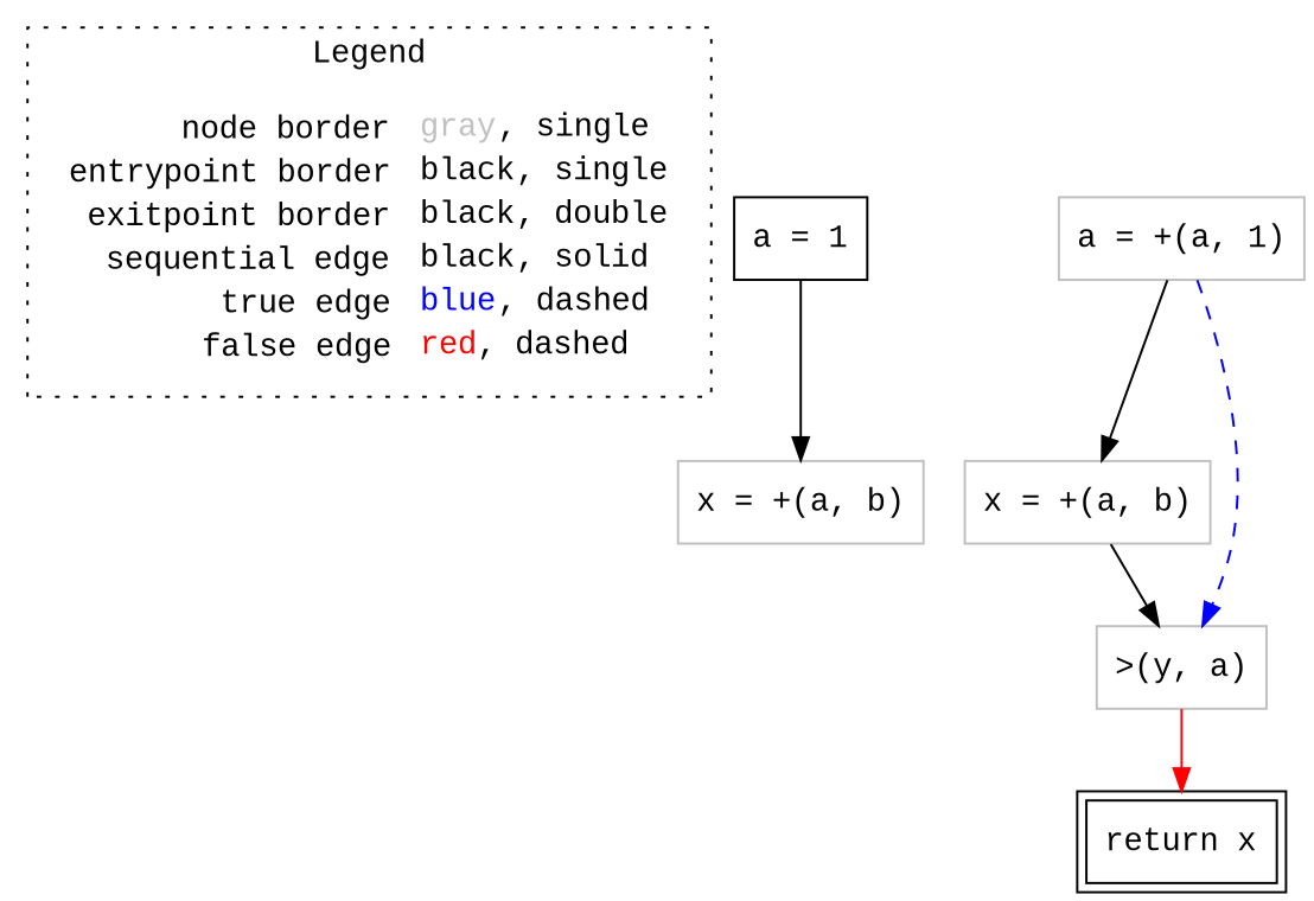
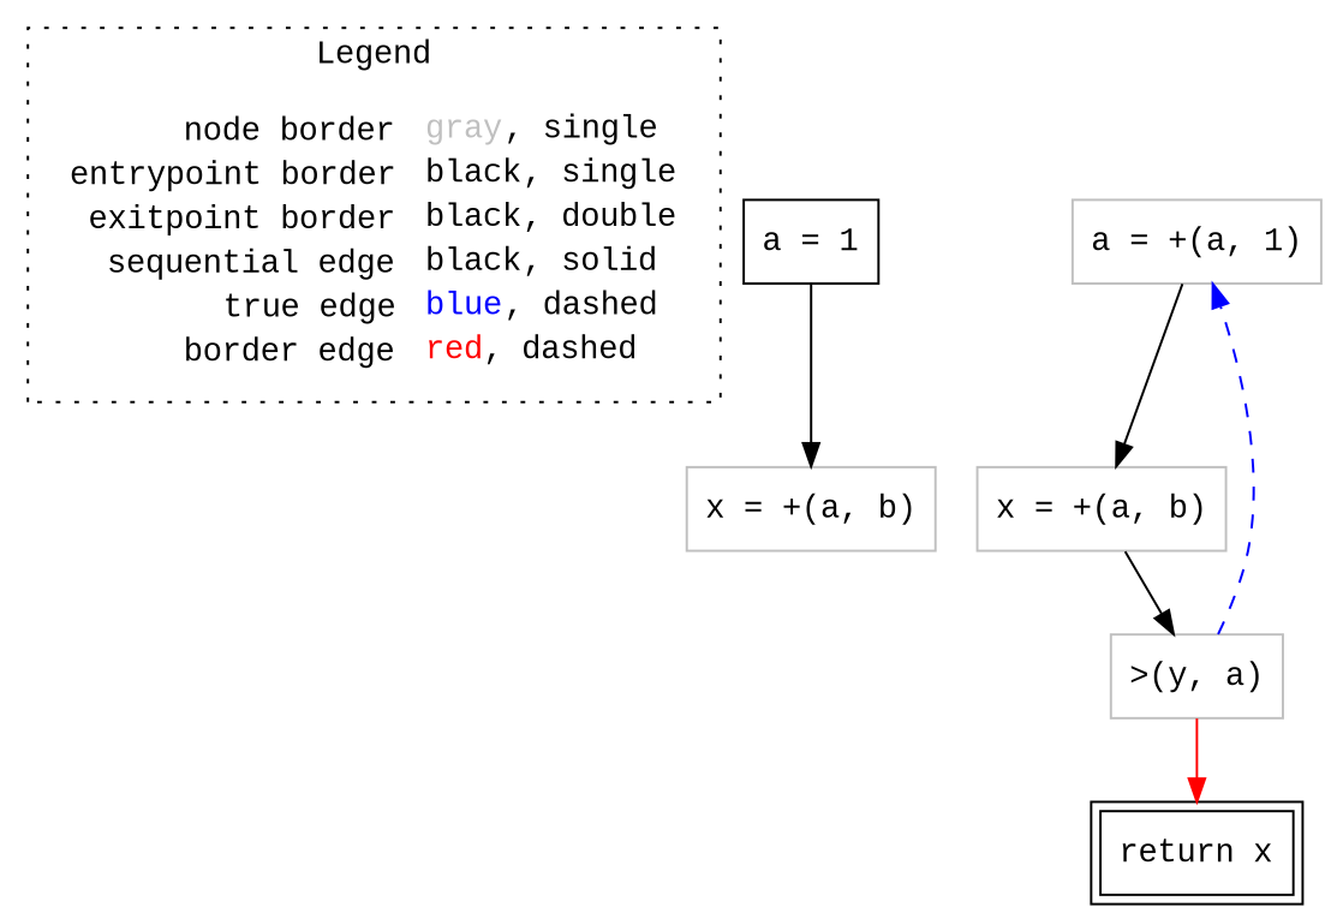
  digraph {
    fontname="Liberation Mono"
    node [fontname="Liberation Mono" shape=rect color=gray]
    edge [color=black fontname="Liberation Mono"]
-   n1 [label=<<table border="0" cellpadding="2" cellspacing="0" cellborder="0"><tr><td align="right">node border&nbsp;</td><td align="left"><font color="gray">gray</font>, single</td></tr><tr><td align="right">entrypoint border&nbsp;</td><td align="left"><font color="black">black</font>, single</td></tr><tr><td align="right">exitpoint border&nbsp;</td><td align="left"><font color="black">black</font>, double</td></tr><tr><td align="right">sequential edge&nbsp;</td><td align="left"><font color="black">black</font>, solid</td></tr><tr><td align="right">true edge&nbsp;</td><td align="left"><font color="blue">blue</font>, dashed</td></tr><tr><td align="right">false edge&nbsp;</td><td align="left"><font color="red">red</font>, dashed</td></tr></table>> shape=plaintext color=""]
+   n1 [label=<<table border="0" cellpadding="2" cellspacing="0" cellborder="0"><tr><td align="right">node border&nbsp;</td><td align="left"><font color="gray">gray</font>, single</td></tr><tr><td align="right">entrypoint border&nbsp;</td><td align="left"><font color="black">black</font>, single</td></tr><tr><td align="right">exitpoint border&nbsp;</td><td align="left"><font color="black">black</font>, double</td></tr><tr><td align="right">sequential edge&nbsp;</td><td align="left"><font color="black">black</font>, solid</td></tr><tr><td align="right">true edge&nbsp;</td><td align="left"><font color="blue">blue</font>, dashed</td></tr><tr><td align="right">border edge&nbsp;</td><td align="left"><font color="red">red</font>, dashed</td></tr></table>> shape=plaintext color=""]
    n2 [color=black label=<a = 1>]
    n3 [label=<x = +(a, b)>]
    n4 [label=<a = +(a, 1)>]
    n5 [label=<x = +(a, b)>]
    n6 [label=<&gt;(y, a)>]
    n7 [color=black label=<return x> peripheries=2]
    subgraph cluster_1 {
      label=Legend
      style=dotted
      n1
    }
    n2 -> n3
    n4 -> n5
    n5 -> n6
-   n4 -> n6 [color=blue style=dashed]
+   n6 -> n4 [color=blue style=dashed]
    n6 -> n7 [color=red style=solid]
  }
